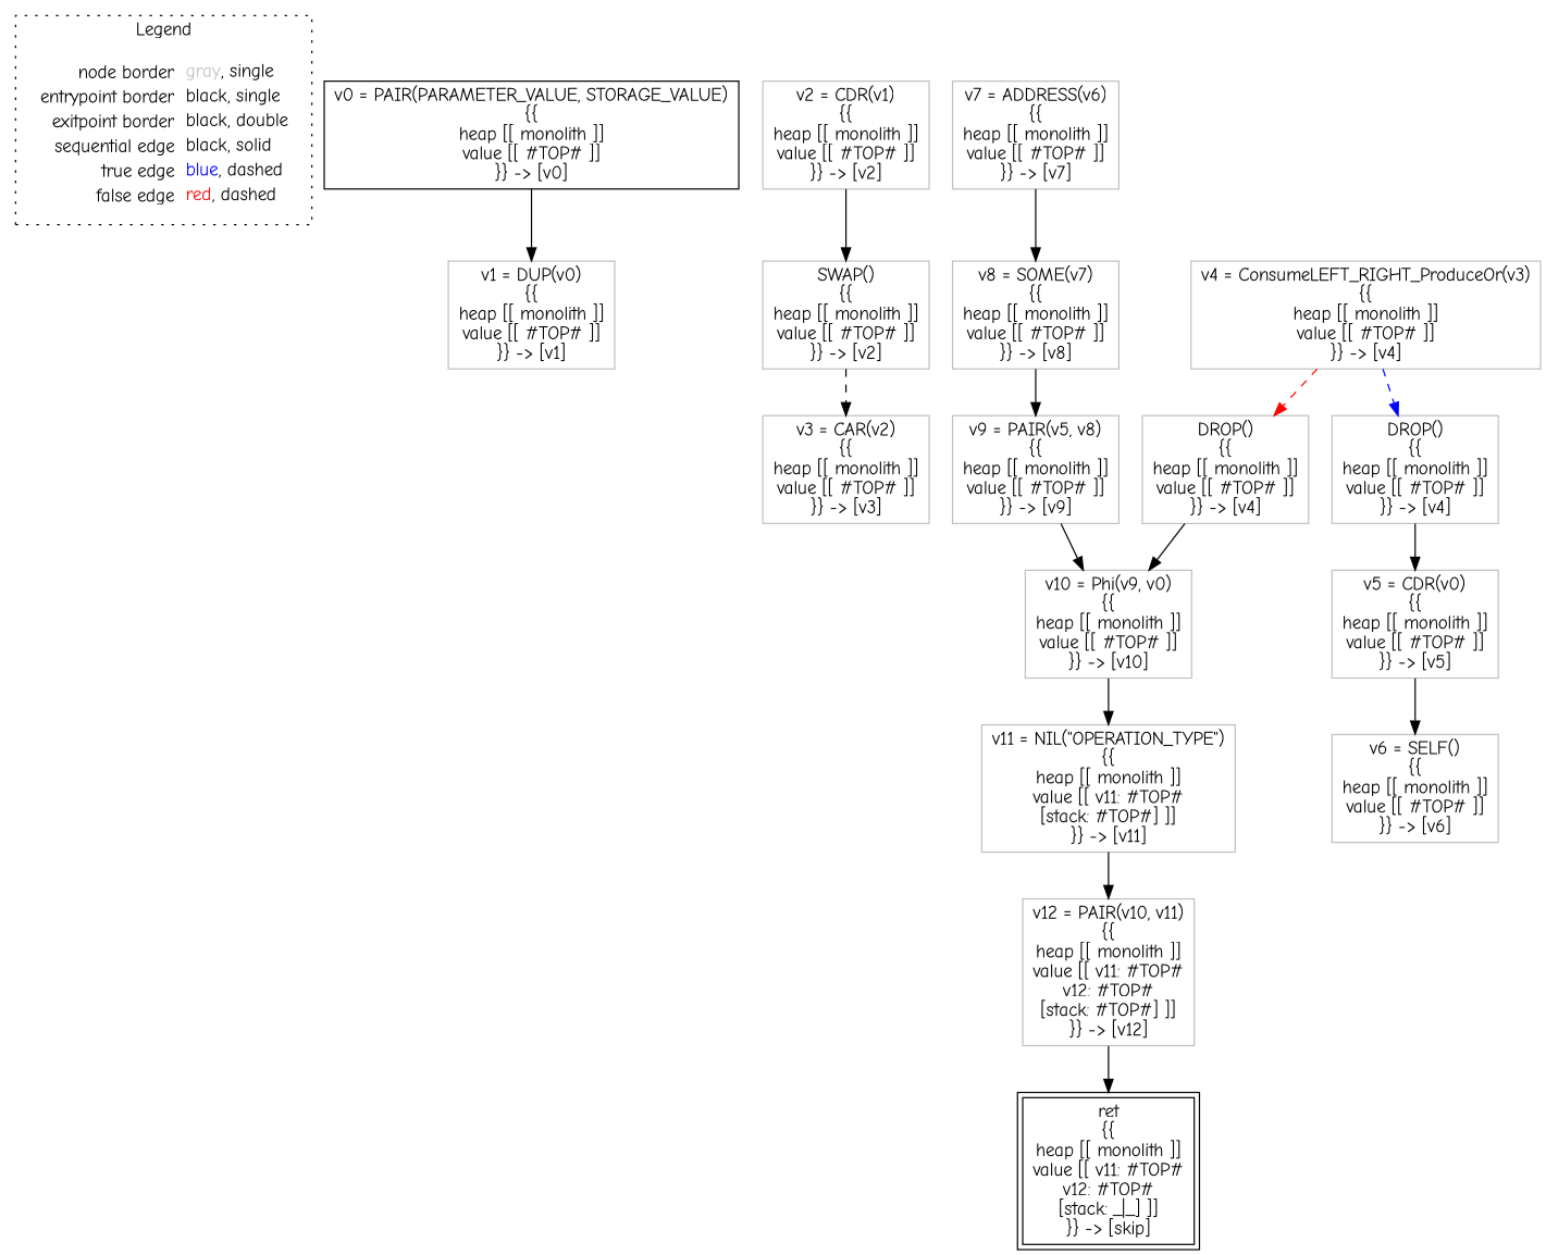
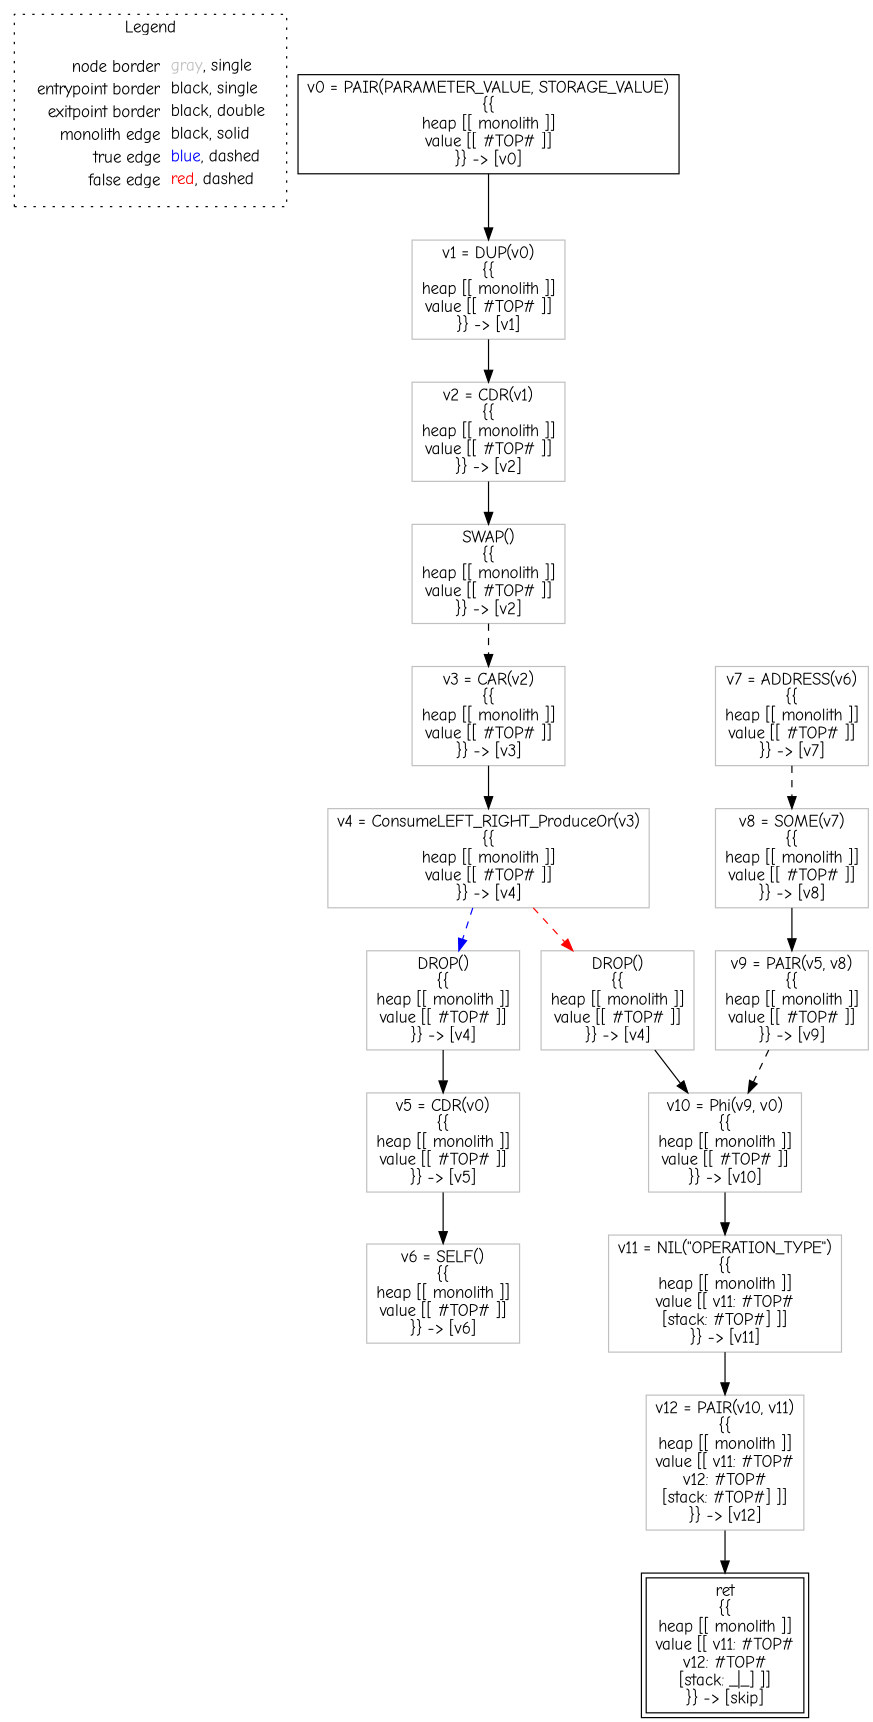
  digraph {
    fontname="Comic Neue"
    node [fontname="Comic Neue" shape=rect color=gray]
    edge [color=black fontname="Comic Neue"]
-   n1 [label=<<table border="0" cellpadding="2" cellspacing="0" cellborder="0"><tr><td align="right">node border&nbsp;</td><td align="left"><font color="gray">gray</font>, single</td></tr><tr><td align="right">entrypoint border&nbsp;</td><td align="left"><font color="black">black</font>, single</td></tr><tr><td align="right">exitpoint border&nbsp;</td><td align="left"><font color="black">black</font>, double</td></tr><tr><td align="right">sequential edge&nbsp;</td><td align="left"><font color="black">black</font>, solid</td></tr><tr><td align="right">true edge&nbsp;</td><td align="left"><font color="blue">blue</font>, dashed</td></tr><tr><td align="right">false edge&nbsp;</td><td align="left"><font color="red">red</font>, dashed</td></tr></table>> shape=plaintext color=""]
+   n1 [label=<<table border="0" cellpadding="2" cellspacing="0" cellborder="0"><tr><td align="right">node border&nbsp;</td><td align="left"><font color="gray">gray</font>, single</td></tr><tr><td align="right">entrypoint border&nbsp;</td><td align="left"><font color="black">black</font>, single</td></tr><tr><td align="right">exitpoint border&nbsp;</td><td align="left"><font color="black">black</font>, double</td></tr><tr><td align="right">monolith edge&nbsp;</td><td align="left"><font color="black">black</font>, solid</td></tr><tr><td align="right">true edge&nbsp;</td><td align="left"><font color="blue">blue</font>, dashed</td></tr><tr><td align="right">false edge&nbsp;</td><td align="left"><font color="red">red</font>, dashed</td></tr></table>> shape=plaintext color=""]
    n2 [color=black label=<v0 = PAIR(PARAMETER_VALUE, STORAGE_VALUE)<BR/>{{<BR/>heap [[ monolith ]]<BR/>value [[ #TOP# ]]<BR/>}} -&gt; [v0]>]
    n3 [label=<v1 = DUP(v0)<BR/>{{<BR/>heap [[ monolith ]]<BR/>value [[ #TOP# ]]<BR/>}} -&gt; [v1]>]
    n4 [label=<v2 = CDR(v1)<BR/>{{<BR/>heap [[ monolith ]]<BR/>value [[ #TOP# ]]<BR/>}} -&gt; [v2]>]
    n5 [label=<DROP()<BR/>{{<BR/>heap [[ monolith ]]<BR/>value [[ #TOP# ]]<BR/>}} -&gt; [v4]>]
    n6 [label=<v10 = Phi(v9, v0)<BR/>{{<BR/>heap [[ monolith ]]<BR/>value [[ #TOP# ]]<BR/>}} -&gt; [v10]>]
    n7 [label=<v11 = NIL(&quot;OPERATION_TYPE&quot;)<BR/>{{<BR/>heap [[ monolith ]]<BR/>value [[ v11: #TOP#<BR/>[stack: #TOP#] ]]<BR/>}} -&gt; [v11]>]
    n8 [label=<v5 = CDR(v0)<BR/>{{<BR/>heap [[ monolith ]]<BR/>value [[ #TOP# ]]<BR/>}} -&gt; [v5]>]
    n9 [label=<v6 = SELF()<BR/>{{<BR/>heap [[ monolith ]]<BR/>value [[ #TOP# ]]<BR/>}} -&gt; [v6]>]
    n10 [color=black label=<ret<BR/>{{<BR/>heap [[ monolith ]]<BR/>value [[ v11: #TOP#<BR/>v12: #TOP#<BR/>[stack: _|_] ]]<BR/>}} -&gt; [skip]> peripheries=2]
    n11 [label=<SWAP()<BR/>{{<BR/>heap [[ monolith ]]<BR/>value [[ #TOP# ]]<BR/>}} -&gt; [v2]>]
    n12 [label=<v3 = CAR(v2)<BR/>{{<BR/>heap [[ monolith ]]<BR/>value [[ #TOP# ]]<BR/>}} -&gt; [v3]>]
    n13 [label=<v4 = ConsumeLEFT_RIGHT_ProduceOr(v3)<BR/>{{<BR/>heap [[ monolith ]]<BR/>value [[ #TOP# ]]<BR/>}} -&gt; [v4]>]
    n14 [label=<v12 = PAIR(v10, v11)<BR/>{{<BR/>heap [[ monolith ]]<BR/>value [[ v11: #TOP#<BR/>v12: #TOP#<BR/>[stack: #TOP#] ]]<BR/>}} -&gt; [v12]>]
    n15 [label=<DROP()<BR/>{{<BR/>heap [[ monolith ]]<BR/>value [[ #TOP# ]]<BR/>}} -&gt; [v4]>]
    n16 [label=<v7 = ADDRESS(v6)<BR/>{{<BR/>heap [[ monolith ]]<BR/>value [[ #TOP# ]]<BR/>}} -&gt; [v7]>]
    n17 [label=<v8 = SOME(v7)<BR/>{{<BR/>heap [[ monolith ]]<BR/>value [[ #TOP# ]]<BR/>}} -&gt; [v8]>]
    n18 [label=<v9 = PAIR(v5, v8)<BR/>{{<BR/>heap [[ monolith ]]<BR/>value [[ #TOP# ]]<BR/>}} -&gt; [v9]>]
    subgraph cluster_1 {
      label=Legend
      style=dotted
      n1
    }
    n2 -> n3
+   n3 -> n4
    n4 -> n11
    n5 -> n6
    n6 -> n7
    n7 -> n14
    n8 -> n9
    n11 -> n12 [style=dashed]
+   n12 -> n13
    n13 -> n5 [color=red style=dashed]
    n13 -> n15 [color=blue style=dashed]
    n14 -> n10
    n15 -> n8
-   n16 -> n17
+   n16 -> n17 [style=dashed]
    n17 -> n18
-   n18 -> n6
+   n18 -> n6 [style=dashed]
  }
